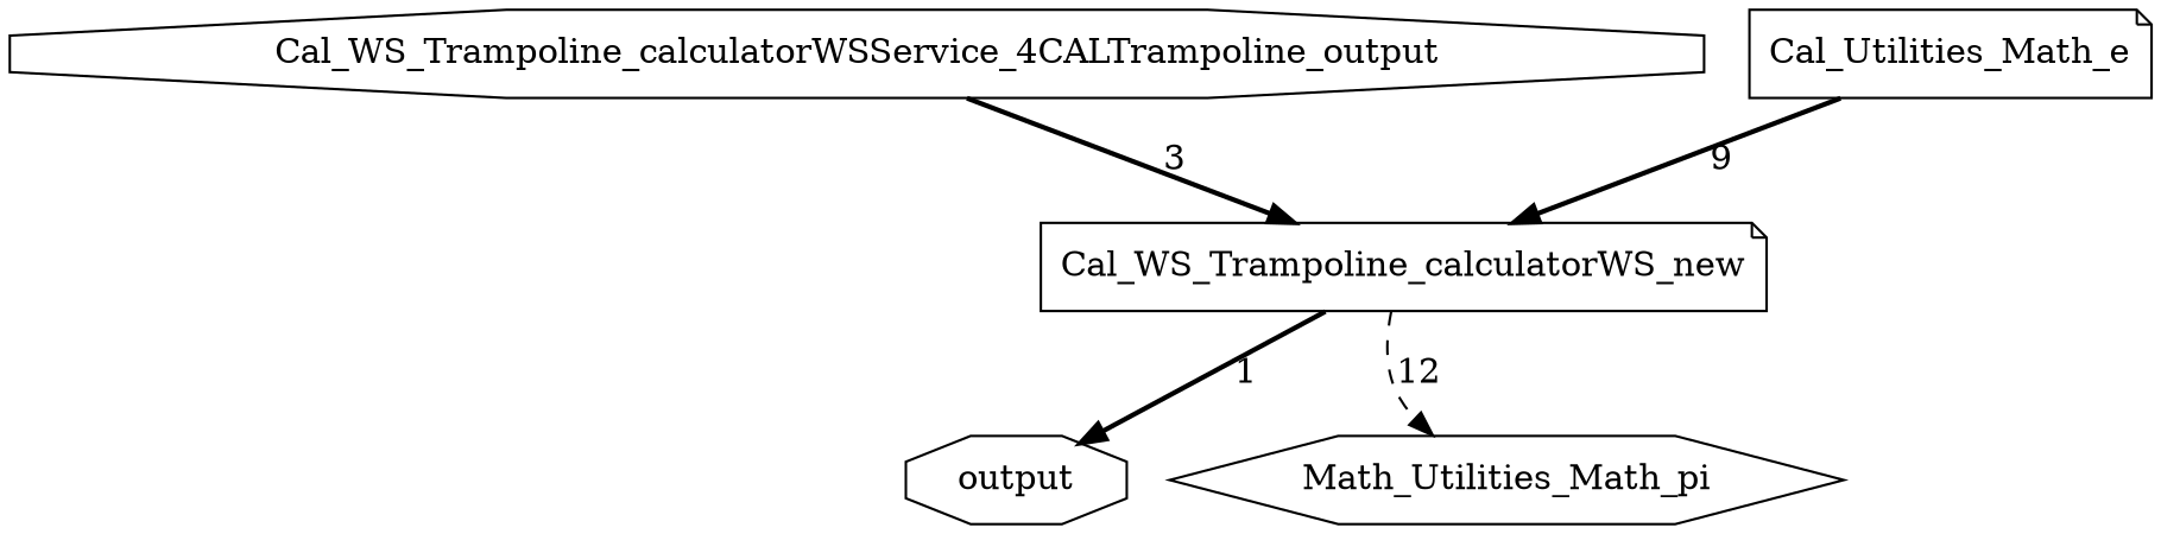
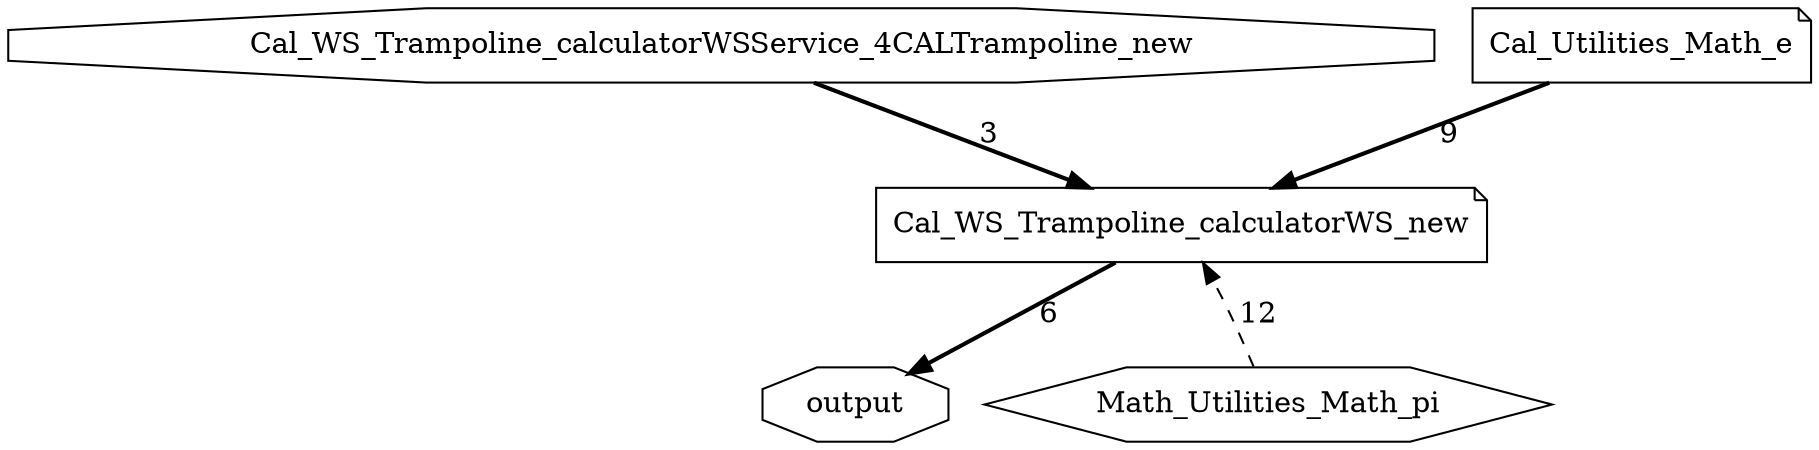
  digraph {
    node [shape=octagon]
    edge [style=bold]
-   n1 [label=Cal_WS_Trampoline_calculatorWSService_4CALTrampoline_output]
+   n1 [label=Cal_WS_Trampoline_calculatorWSService_4CALTrampoline_new]
    n2 [label=Cal_WS_Trampoline_calculatorWS_new shape=note]
    n3 [label=output]
    n4 [label=Cal_Utilities_Math_e shape=note]
    n5 [label=Math_Utilities_Math_pi shape=hexagon]
    n1 -> n2 [label=3]
-   n2 -> n3 [label=1]
+   n2 -> n3 [label=6]
    n4 -> n2 [label=9]
-   n2 -> n5 [label=12 style=dashed]
+   n5 -> n2 [label=12 style=dashed]
  }
